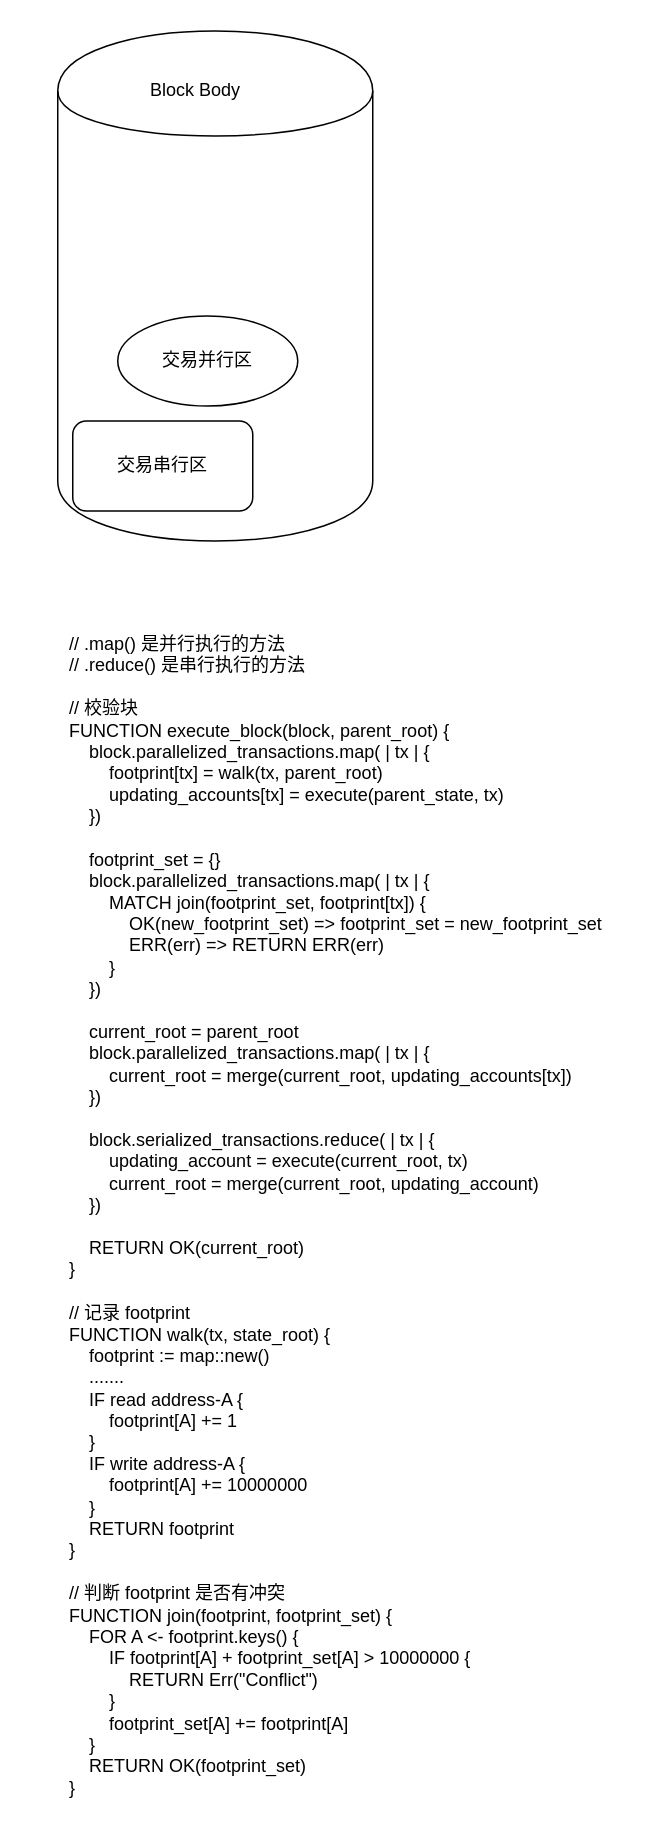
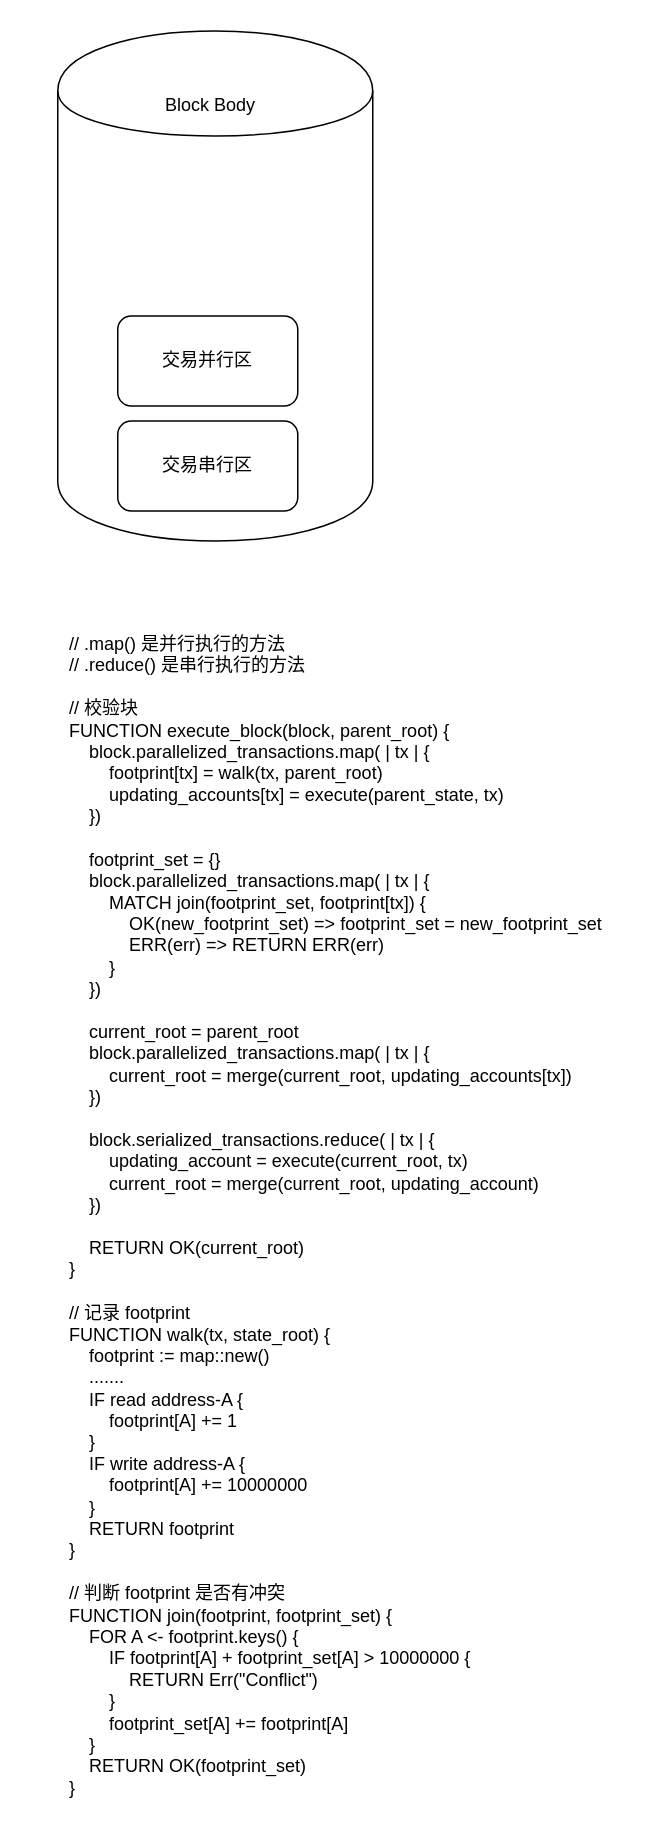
  <mxCell id="0" />
  <mxCell id="1" parent="0" />
  <mxCell id="2" value="" style="shape=cylinder;whiteSpace=wrap;html=1;boundedLbl=1;backgroundOutline=1;" vertex="1" parent="1"><mxGeometry x="38" y="20" width="210" height="340" as="geometry" /></mxCell>
- <mxCell id="3" value="交易并行区" style="ellipse;whiteSpace=wrap;html=1;" vertex="1" parent="1"><mxGeometry x="78" y="210" width="120" height="60" as="geometry" /></mxCell>
- <mxCell id="4" value="交易串行区" style="rounded=1;whiteSpace=wrap;html=1;" vertex="1" parent="1"><mxGeometry x="48" y="280" width="120" height="60" as="geometry" /></mxCell>
- <mxCell id="5" value="Block Body" style="text;html=1;resizable=0;points=[];autosize=1;align=left;verticalAlign=top;spacingTop=-4;" vertex="1" parent="1"><mxGeometry x="98" y="50" width="80" height="20" as="geometry" /></mxCell>
+ <mxCell id="3" value="交易并行区" style="rounded=1;whiteSpace=wrap;html=1;" vertex="1" parent="1"><mxGeometry x="78" y="210" width="120" height="60" as="geometry" /></mxCell>
+ <mxCell id="4" value="交易串行区" style="rounded=1;whiteSpace=wrap;html=1;" vertex="1" parent="1"><mxGeometry x="78" y="280" width="120" height="60" as="geometry" /></mxCell>
+ <mxCell id="5" value="Block Body" style="text;html=1;resizable=0;points=[];autosize=1;align=left;verticalAlign=top;spacingTop=-4;" vertex="1" parent="1"><mxGeometry x="108" y="60" width="80" height="20" as="geometry" /></mxCell>
  <mxCell id="6" value="&lt;div&gt;&lt;br&gt;&lt;/div&gt;" style="text;html=1;resizable=0;points=[];autosize=1;align=left;verticalAlign=top;spacingTop=-4;" vertex="1" parent="1"><mxGeometry x="20" y="1028" width="20" height="20" as="geometry" /></mxCell>
  <mxCell id="7" value="&lt;div&gt;// .map() 是并行执行的方法&lt;/div&gt;&lt;div&gt;// .reduce() 是串行执行的方法&lt;/div&gt;&lt;div&gt;&lt;br&gt;&lt;/div&gt;&lt;div&gt;// 校验块&lt;/div&gt;&lt;div&gt;FUNCTION execute_block(block, parent_root) {&lt;/div&gt;&lt;div&gt;&amp;nbsp; &amp;nbsp; block.parallelized_transactions.map( | tx | {&lt;/div&gt;&lt;div&gt;&amp;nbsp; &amp;nbsp; &amp;nbsp; &amp;nbsp; footprint[tx] = walk(tx, parent_root)&lt;/div&gt;&lt;div&gt;&amp;nbsp; &amp;nbsp; &amp;nbsp; &amp;nbsp; updating_accounts[tx] = execute(parent_state, tx)&lt;/div&gt;&lt;div&gt;&amp;nbsp; &amp;nbsp; })&lt;/div&gt;&lt;div&gt;&lt;br&gt;&lt;/div&gt;&lt;div&gt;&amp;nbsp; &amp;nbsp; footprint_set = {}&lt;/div&gt;&lt;div&gt;&amp;nbsp; &amp;nbsp; block.parallelized_transactions.map( | tx | {&lt;/div&gt;&lt;div&gt;&amp;nbsp; &amp;nbsp; &amp;nbsp; &amp;nbsp; MATCH join(footprint_set, footprint[tx]) {&lt;/div&gt;&lt;div&gt;&amp;nbsp; &amp;nbsp; &amp;nbsp; &amp;nbsp; &amp;nbsp; &amp;nbsp; OK(new_footprint_set) =&amp;gt; footprint_set = new_footprint_set&lt;/div&gt;&lt;div&gt;&amp;nbsp; &amp;nbsp; &amp;nbsp; &amp;nbsp; &amp;nbsp; &amp;nbsp; ERR(err) =&amp;gt; RETURN ERR(err)&lt;/div&gt;&lt;div&gt;&amp;nbsp; &amp;nbsp; &amp;nbsp; &amp;nbsp; }&lt;/div&gt;&lt;div&gt;&amp;nbsp; &amp;nbsp; })&lt;/div&gt;&lt;div&gt;&lt;br&gt;&lt;/div&gt;&lt;div&gt;&amp;nbsp; &amp;nbsp; current_root = parent_root&lt;/div&gt;&lt;div&gt;&amp;nbsp; &amp;nbsp; block.parallelized_transactions.map( | tx | {&lt;/div&gt;&lt;div&gt;&amp;nbsp; &amp;nbsp; &amp;nbsp; &amp;nbsp; current_root = merge(current_root, updating_accounts[tx])&lt;/div&gt;&lt;div&gt;&amp;nbsp; &amp;nbsp; })&lt;/div&gt;&lt;div&gt;&lt;br&gt;&lt;/div&gt;&lt;div&gt;&amp;nbsp; &amp;nbsp; block.serialized_transactions.reduce( | tx | {&lt;/div&gt;&lt;div&gt;&amp;nbsp; &amp;nbsp; &amp;nbsp; &amp;nbsp; updating_account = execute(current_root, tx)&lt;/div&gt;&lt;div&gt;&amp;nbsp; &amp;nbsp; &amp;nbsp; &amp;nbsp; current_root = merge(current_root, updating_account)&lt;/div&gt;&lt;div&gt;&amp;nbsp; &amp;nbsp; })&lt;/div&gt;&lt;div&gt;&lt;br&gt;&lt;/div&gt;&lt;div&gt;&amp;nbsp; &amp;nbsp; RETURN OK(current_root)&lt;/div&gt;&lt;div&gt;}&lt;/div&gt;&lt;div&gt;&lt;br&gt;&lt;/div&gt;&lt;div&gt;// 记录 footprint&amp;nbsp;&lt;/div&gt;&lt;div&gt;FUNCTION walk(tx, state_root) {&lt;/div&gt;&lt;div&gt;&amp;nbsp; &amp;nbsp; footprint := map::new()&lt;/div&gt;&lt;div&gt;&amp;nbsp; &amp;nbsp; .......&lt;/div&gt;&lt;div&gt;&amp;nbsp; &amp;nbsp; IF read address-A {&lt;/div&gt;&lt;div&gt;&amp;nbsp; &amp;nbsp; &amp;nbsp; &amp;nbsp; footprint[A] += 1&lt;/div&gt;&lt;div&gt;&amp;nbsp; &amp;nbsp; }&lt;/div&gt;&lt;div&gt;&amp;nbsp; &amp;nbsp; IF write address-A {&lt;/div&gt;&lt;div&gt;&amp;nbsp; &amp;nbsp; &amp;nbsp; &amp;nbsp; footprint[A] += 10000000&lt;/div&gt;&lt;div&gt;&amp;nbsp; &amp;nbsp; }&lt;/div&gt;&lt;div&gt;&amp;nbsp; &amp;nbsp; RETURN footprint&lt;/div&gt;&lt;div&gt;}&lt;/div&gt;&lt;div&gt;&lt;br&gt;&lt;/div&gt;&lt;div&gt;// 判断 footprint 是否有冲突&lt;/div&gt;&lt;div&gt;FUNCTION join(footprint, footprint_set) {&lt;/div&gt;&lt;div&gt;&amp;nbsp; &amp;nbsp; FOR A &amp;lt;- footprint.keys() {&lt;/div&gt;&lt;div&gt;&amp;nbsp; &amp;nbsp; &amp;nbsp; &amp;nbsp; IF footprint[A] + footprint_set[A] &amp;gt; 10000000 {&lt;/div&gt;&lt;div&gt;&amp;nbsp; &amp;nbsp; &amp;nbsp; &amp;nbsp; &amp;nbsp; &amp;nbsp; RETURN Err(&quot;Conflict&quot;)&lt;/div&gt;&lt;div&gt;&amp;nbsp; &amp;nbsp; &amp;nbsp; &amp;nbsp; }&lt;/div&gt;&lt;div&gt;&amp;nbsp; &amp;nbsp; &amp;nbsp; &amp;nbsp; footprint_set[A] += footprint[A]&lt;/div&gt;&lt;div&gt;&amp;nbsp; &amp;nbsp; }&lt;/div&gt;&lt;div&gt;&amp;nbsp; &amp;nbsp; RETURN OK(footprint_set)&lt;/div&gt;&lt;div&gt;}&lt;/div&gt;&lt;div&gt;&lt;br&gt;&lt;/div&gt;" style="text;html=1;resizable=0;points=[];autosize=1;align=left;verticalAlign=top;spacingTop=-4;" vertex="1" parent="1"><mxGeometry x="44" y="419" width="370" height="770" as="geometry" /></mxCell>
